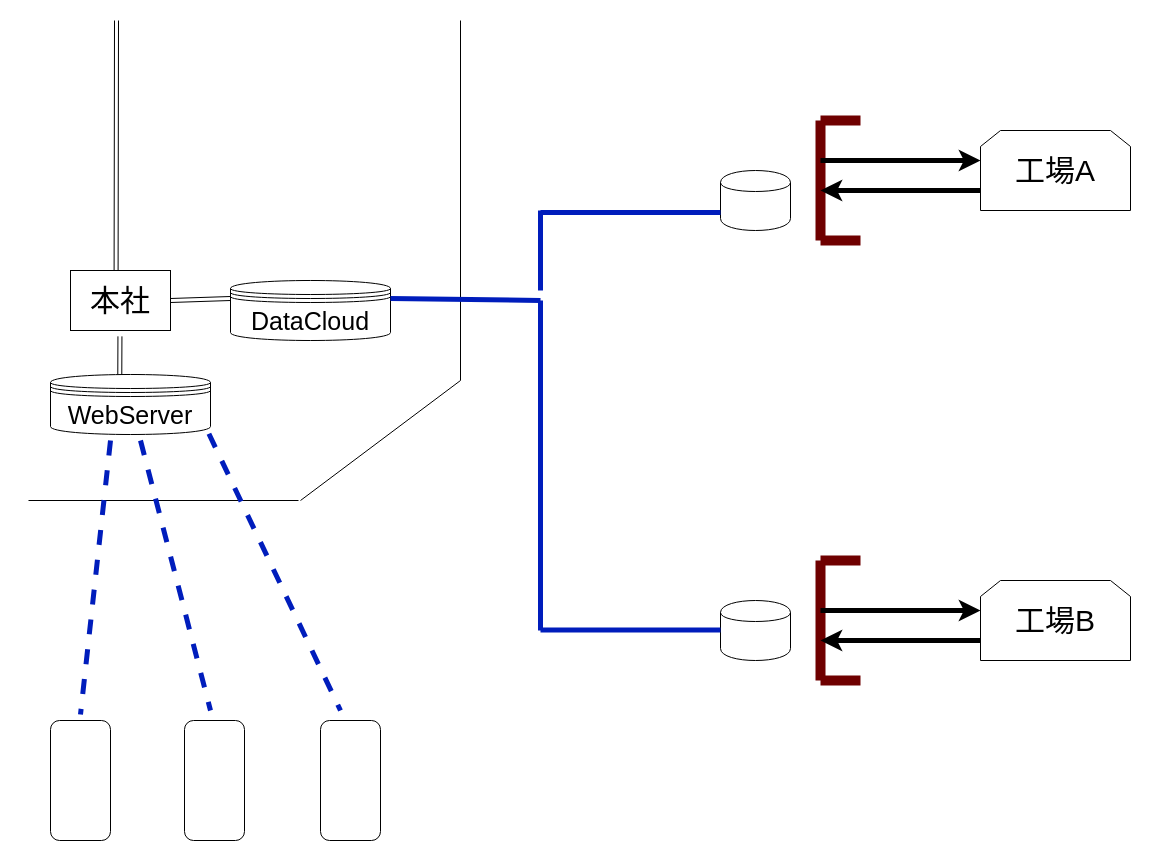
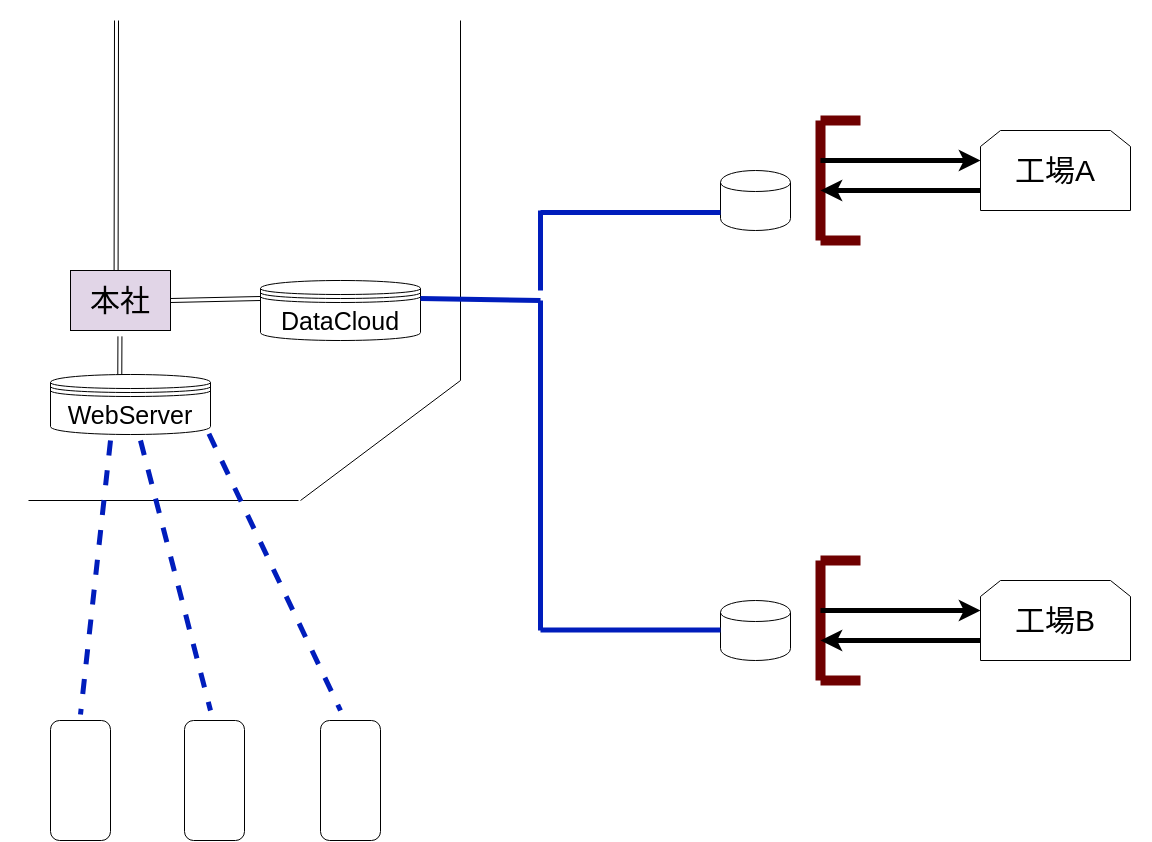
  <mxCell id="0" />
  <mxCell id="1" parent="0" />
  <mxCell id="2" value="&lt;font style=&quot;font-size: 30px&quot;&gt;工場A&lt;/font&gt;" style="shape=loopLimit;whiteSpace=wrap;html=1;" vertex="1" parent="1"><mxGeometry x="980" y="130" width="150" height="80" as="geometry" /></mxCell>
  <mxCell id="3" value="&lt;font style=&quot;font-size: 30px&quot;&gt;工場B&lt;/font&gt;" style="shape=loopLimit;whiteSpace=wrap;html=1;" vertex="1" parent="1"><mxGeometry x="980" y="580" width="150" height="80" as="geometry" /></mxCell>
- <mxCell id="4" value="&lt;span style=&quot;font-size: 25px&quot;&gt;DataCloud&lt;/span&gt;" style="shape=datastore;whiteSpace=wrap;html=1;" vertex="1" parent="1"><mxGeometry x="230" y="280" width="160" height="60" as="geometry" /></mxCell>
+ <mxCell id="4" value="&lt;span style=&quot;font-size: 25px&quot;&gt;DataCloud&lt;/span&gt;" style="shape=datastore;whiteSpace=wrap;html=1;" vertex="1" parent="1"><mxGeometry x="260" y="280" width="160" height="60" as="geometry" /></mxCell>
  <mxCell id="5" value="" style="endArrow=none;html=1;" edge="1" parent="1"><mxGeometry width="50" height="50" relative="1" as="geometry"><mxPoint x="460" y="380" as="sourcePoint" /><mxPoint x="460" as="targetPoint" y="20" /></mxGeometry></mxCell>
  <mxCell id="6" value="" style="endArrow=none;html=1;" edge="1" parent="1"><mxGeometry width="50" height="50" relative="1" as="geometry"><mxPoint x="298" y="500" as="sourcePoint" /><mxPoint x="28" y="500" as="targetPoint" /></mxGeometry></mxCell>
  <mxCell id="7" value="" style="endArrow=none;html=1;" edge="1" parent="1"><mxGeometry width="50" height="50" relative="1" as="geometry"><mxPoint x="460" y="380" as="sourcePoint" /><mxPoint x="300" y="500" as="targetPoint" /></mxGeometry></mxCell>
- <mxCell id="8" value="&lt;font style=&quot;font-size: 30px&quot;&gt;本社&lt;/font&gt;" style="rounded=0;whiteSpace=wrap;html=1;" vertex="1" parent="1"><mxGeometry x="70" y="270" width="100" height="60" as="geometry" /></mxCell>
+ <mxCell id="8" value="&lt;font style=&quot;font-size: 30px&quot;&gt;本社&lt;/font&gt;" style="rounded=0;whiteSpace=wrap;html=1;fillColor=#e1d5e7;" vertex="1" parent="1"><mxGeometry x="70" y="270" width="100" height="60" as="geometry" /></mxCell>
  <mxCell id="9" value="" style="shape=link;html=1;exitX=0.456;exitY=0;exitDx=0;exitDy=0;exitPerimeter=0;" edge="1" parent="1" source="8"><mxGeometry width="50" height="50" relative="1" as="geometry"><mxPoint x="219" y="240" as="sourcePoint" /><mxPoint x="116" as="targetPoint" y="20" /></mxGeometry></mxCell>
  <mxCell id="10" value="" style="shape=cylinder;whiteSpace=wrap;html=1;boundedLbl=1;backgroundOutline=1;fontSize=35;" vertex="1" parent="1"><mxGeometry x="720" y="170" width="70" height="60" as="geometry" /></mxCell>
  <mxCell id="11" value="" style="endArrow=none;html=1;strokeWidth=10;fontSize=35;fillColor=#a20025;strokeColor=#6F0000;" edge="1" parent="1"><mxGeometry width="50" height="50" relative="1" as="geometry"><mxPoint x="820" y="240" as="sourcePoint" /><mxPoint x="820" y="120" as="targetPoint" /></mxGeometry></mxCell>
  <mxCell id="12" value="" style="endArrow=none;html=1;strokeWidth=10;fontSize=35;fillColor=#a20025;strokeColor=#6F0000;" edge="1" parent="1"><mxGeometry width="50" height="50" relative="1" as="geometry"><mxPoint x="820" y="120" as="sourcePoint" /><mxPoint x="860" y="120" as="targetPoint" /></mxGeometry></mxCell>
  <mxCell id="13" value="" style="endArrow=none;html=1;strokeWidth=10;fontSize=35;fillColor=#a20025;strokeColor=#6F0000;" edge="1" parent="1"><mxGeometry width="50" height="50" relative="1" as="geometry"><mxPoint x="820" y="240" as="sourcePoint" /><mxPoint x="860" y="240" as="targetPoint" /></mxGeometry></mxCell>
  <mxCell id="14" value="" style="endArrow=classic;html=1;strokeWidth=5;fontSize=35;" edge="1" parent="1"><mxGeometry width="50" height="50" relative="1" as="geometry"><mxPoint x="820" y="160" as="sourcePoint" /><mxPoint x="980" y="160" as="targetPoint" /></mxGeometry></mxCell>
  <mxCell id="15" value="" style="endArrow=classic;html=1;strokeWidth=5;fontSize=35;exitX=0;exitY=0.75;exitDx=0;exitDy=0;" edge="1" parent="1" source="2"><mxGeometry width="50" height="50" relative="1" as="geometry"><mxPoint x="860" y="210" as="sourcePoint" /><mxPoint x="820" y="190" as="targetPoint" /></mxGeometry></mxCell>
  <mxCell id="16" value="" style="endArrow=none;html=1;strokeWidth=5;fontSize=35;entryX=0;entryY=0.7;entryDx=0;entryDy=0;fillColor=#0050ef;strokeColor=#001DBC;" edge="1" parent="1" target="10"><mxGeometry width="50" height="50" relative="1" as="geometry"><mxPoint x="540" y="212" as="sourcePoint" /><mxPoint x="600" y="450" as="targetPoint" /></mxGeometry></mxCell>
  <mxCell id="17" value="" style="endArrow=none;html=1;strokeWidth=5;fontSize=35;fillColor=#0050ef;strokeColor=#001DBC;exitX=1;exitY=0.3;exitDx=0;exitDy=0;" edge="1" parent="1" source="4"><mxGeometry width="50" height="50" relative="1" as="geometry"><mxPoint x="460" y="300" as="sourcePoint" /><mxPoint x="540" y="300" as="targetPoint" /></mxGeometry></mxCell>
  <mxCell id="18" value="" style="endArrow=none;html=1;strokeWidth=5;fontSize=35;fillColor=#0050ef;strokeColor=#001DBC;" edge="1" parent="1"><mxGeometry width="50" height="50" relative="1" as="geometry"><mxPoint x="540" y="210" as="sourcePoint" /><mxPoint x="540" y="290" as="targetPoint" /></mxGeometry></mxCell>
  <mxCell id="19" value="" style="endArrow=none;html=1;strokeWidth=5;fontSize=35;fillColor=#0050ef;strokeColor=#001DBC;" edge="1" parent="1"><mxGeometry width="50" height="50" relative="1" as="geometry"><mxPoint x="540" y="300" as="sourcePoint" /><mxPoint x="540" y="630" as="targetPoint" /></mxGeometry></mxCell>
  <mxCell id="20" value="" style="shape=cylinder;whiteSpace=wrap;html=1;boundedLbl=1;backgroundOutline=1;fontSize=35;" vertex="1" parent="1"><mxGeometry x="720" y="600" width="70" height="60" as="geometry" /></mxCell>
  <mxCell id="21" value="" style="endArrow=none;html=1;strokeWidth=5;fontSize=35;entryX=0;entryY=0.7;entryDx=0;entryDy=0;fillColor=#0050ef;strokeColor=#001DBC;" edge="1" parent="1"><mxGeometry width="50" height="50" relative="1" as="geometry"><mxPoint x="540" y="629.41" as="sourcePoint" /><mxPoint x="720" y="629.41" as="targetPoint" /></mxGeometry></mxCell>
  <mxCell id="22" value="" style="endArrow=none;html=1;strokeWidth=10;fontSize=35;fillColor=#a20025;strokeColor=#6F0000;" edge="1" parent="1"><mxGeometry width="50" height="50" relative="1" as="geometry"><mxPoint x="820" y="680" as="sourcePoint" /><mxPoint x="820" y="560" as="targetPoint" /></mxGeometry></mxCell>
  <mxCell id="23" value="" style="endArrow=none;html=1;strokeWidth=10;fontSize=35;fillColor=#a20025;strokeColor=#6F0000;" edge="1" parent="1"><mxGeometry width="50" height="50" relative="1" as="geometry"><mxPoint x="820" y="680" as="sourcePoint" /><mxPoint x="860" y="680" as="targetPoint" /></mxGeometry></mxCell>
  <mxCell id="24" value="" style="endArrow=none;html=1;strokeWidth=10;fontSize=35;fillColor=#a20025;strokeColor=#6F0000;" edge="1" parent="1"><mxGeometry width="50" height="50" relative="1" as="geometry"><mxPoint x="820" y="560" as="sourcePoint" /><mxPoint x="860" y="560" as="targetPoint" /></mxGeometry></mxCell>
  <mxCell id="25" value="" style="endArrow=classic;html=1;strokeWidth=5;fontSize=35;" edge="1" parent="1"><mxGeometry width="50" height="50" relative="1" as="geometry"><mxPoint x="820" y="610" as="sourcePoint" /><mxPoint x="980" y="610" as="targetPoint" /></mxGeometry></mxCell>
  <mxCell id="26" value="" style="endArrow=classic;html=1;strokeWidth=5;fontSize=35;exitX=0;exitY=0.75;exitDx=0;exitDy=0;" edge="1" parent="1"><mxGeometry width="50" height="50" relative="1" as="geometry"><mxPoint x="980" y="640" as="sourcePoint" /><mxPoint x="820" y="640" as="targetPoint" /></mxGeometry></mxCell>
  <mxCell id="27" value="" style="rounded=1;whiteSpace=wrap;html=1;fontSize=35;rotation=-90;" vertex="1" parent="1"><mxGeometry y="750" width="120" height="60" as="geometry" x="20" /></mxCell>
  <mxCell id="28" value="" style="rounded=1;whiteSpace=wrap;html=1;fontSize=35;rotation=-90;" vertex="1" parent="1"><mxGeometry x="290" y="750" width="120" height="60" as="geometry" /></mxCell>
  <mxCell id="29" value="" style="endArrow=none;dashed=1;html=1;strokeWidth=5;fontSize=35;fillColor=#0050ef;strokeColor=#001DBC;exitX=0.99;exitY=0.988;exitDx=0;exitDy=0;exitPerimeter=0;" edge="1" parent="1" source="34"><mxGeometry width="50" height="50" relative="1" as="geometry"><mxPoint x="300" y="490" as="sourcePoint" /><mxPoint x="340" y="710" as="targetPoint" /></mxGeometry></mxCell>
  <mxCell id="30" value="" style="endArrow=none;dashed=1;html=1;strokeWidth=5;fontSize=35;fillColor=#0050ef;strokeColor=#001DBC;" edge="1" parent="1"><mxGeometry width="50" height="50" relative="1" as="geometry"><mxPoint x="110" y="440" as="sourcePoint" /><mxPoint x="80" y="714" as="targetPoint" /></mxGeometry></mxCell>
  <mxCell id="31" value="" style="endArrow=none;dashed=1;html=1;strokeWidth=5;fontSize=35;fillColor=#0050ef;strokeColor=#001DBC;" edge="1" parent="1"><mxGeometry width="50" height="50" relative="1" as="geometry"><mxPoint x="140" y="440" as="sourcePoint" /><mxPoint x="210" y="710" as="targetPoint" /></mxGeometry></mxCell>
  <mxCell id="32" value="" style="rounded=1;whiteSpace=wrap;html=1;fontSize=35;rotation=-90;" vertex="1" parent="1"><mxGeometry x="154" y="750" width="120" height="60" as="geometry" /></mxCell>
  <mxCell id="33" value="" style="shape=link;html=1;strokeWidth=1;fontSize=35;entryX=0.459;entryY=1.031;entryDx=0;entryDy=0;entryPerimeter=0;exitX=0.5;exitY=0;exitDx=0;exitDy=0;" edge="1" parent="1"><mxGeometry width="50" height="50" relative="1" as="geometry"><mxPoint x="119.29" y="374" as="sourcePoint" /><mxPoint x="119.45" y="335.86" as="targetPoint" /></mxGeometry></mxCell>
  <mxCell id="34" value="&lt;span style=&quot;font-size: 25px&quot;&gt;WebServer&lt;/span&gt;" style="shape=datastore;whiteSpace=wrap;html=1;" vertex="1" parent="1"><mxGeometry x="50" y="374" width="160" height="60" as="geometry" /></mxCell>
  <mxCell id="35" value="" style="shape=link;html=1;strokeWidth=1;fontSize=35;exitX=1;exitY=0.5;exitDx=0;exitDy=0;entryX=0;entryY=0.3;entryDx=0;entryDy=0;" edge="1" parent="1" source="8" target="4"><mxGeometry width="50" height="50" relative="1" as="geometry"><mxPoint x="500" y="520" as="sourcePoint" /><mxPoint x="550" y="470" as="targetPoint" /></mxGeometry></mxCell>
